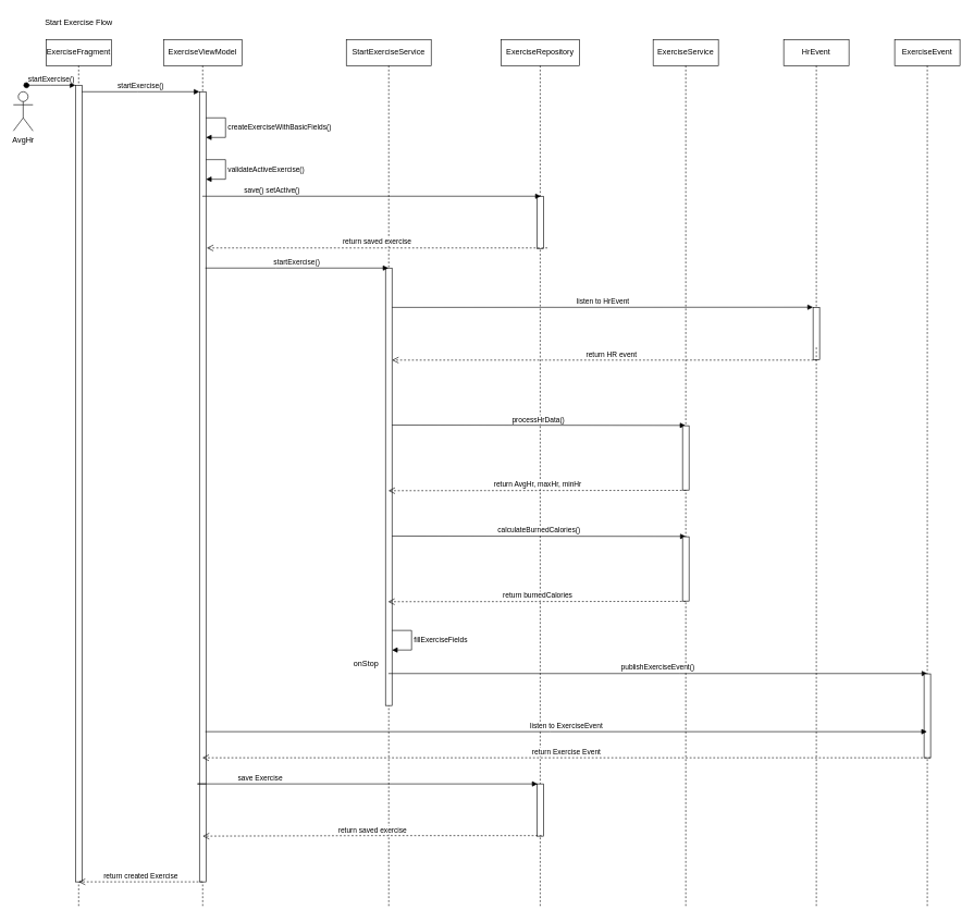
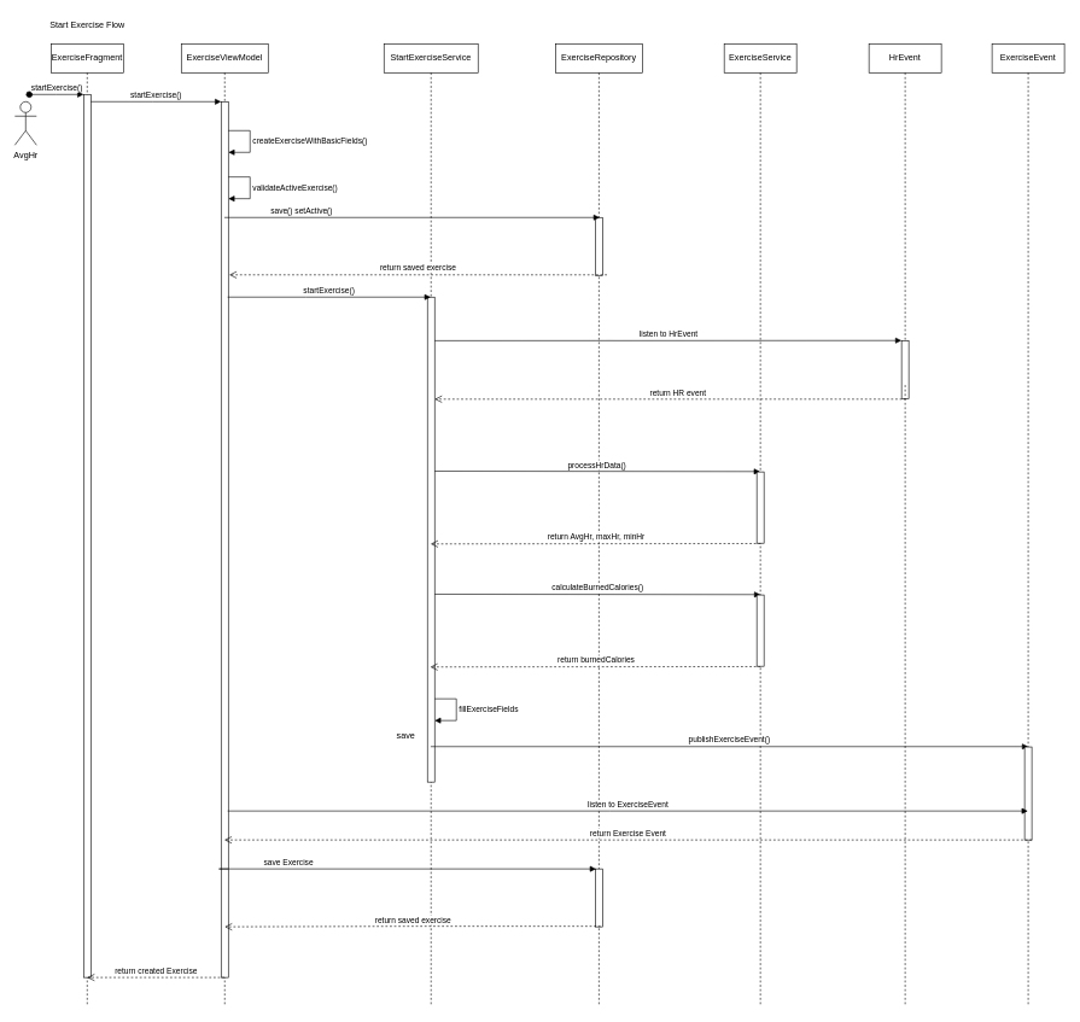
  <mxCell id="0" />
  <mxCell id="1" parent="0" />
  <mxCell id="2" value="ExerciseFragment" style="shape=umlLifeline;perimeter=lifelinePerimeter;whiteSpace=wrap;html=1;container=0;dropTarget=0;collapsible=0;recursiveResize=0;outlineConnect=0;portConstraint=eastwest;newEdgeStyle={&quot;edgeStyle&quot;:&quot;elbowEdgeStyle&quot;,&quot;elbow&quot;:&quot;vertical&quot;,&quot;curved&quot;:0,&quot;rounded&quot;:0};" vertex="1" parent="1"><mxGeometry x="70" y="60" width="100" height="1330" as="geometry" /></mxCell>
  <mxCell id="3" value="" style="html=1;points=[];perimeter=orthogonalPerimeter;outlineConnect=0;targetShapes=umlLifeline;portConstraint=eastwest;newEdgeStyle={&quot;edgeStyle&quot;:&quot;elbowEdgeStyle&quot;,&quot;elbow&quot;:&quot;vertical&quot;,&quot;curved&quot;:0,&quot;rounded&quot;:0};" vertex="1" parent="2"><mxGeometry x="45" y="70" width="10" height="1220" as="geometry" /></mxCell>
  <mxCell id="4" value="startExercise()" style="html=1;verticalAlign=bottom;startArrow=oval;endArrow=block;startSize=8;edgeStyle=elbowEdgeStyle;elbow=vertical;curved=0;rounded=0;" edge="1" parent="2" target="3"><mxGeometry relative="1" as="geometry"><mxPoint x="-30" y="70" as="sourcePoint" /></mxGeometry></mxCell>
  <mxCell id="5" value="ExerciseViewModel" style="shape=umlLifeline;perimeter=lifelinePerimeter;whiteSpace=wrap;html=1;container=0;dropTarget=0;collapsible=0;recursiveResize=0;outlineConnect=0;portConstraint=eastwest;newEdgeStyle={&quot;edgeStyle&quot;:&quot;elbowEdgeStyle&quot;,&quot;elbow&quot;:&quot;vertical&quot;,&quot;curved&quot;:0,&quot;rounded&quot;:0};" vertex="1" parent="1"><mxGeometry x="250" y="60" width="120" height="1330" as="geometry" /></mxCell>
  <mxCell id="6" value="" style="html=1;points=[];perimeter=orthogonalPerimeter;outlineConnect=0;targetShapes=umlLifeline;portConstraint=eastwest;newEdgeStyle={&quot;edgeStyle&quot;:&quot;elbowEdgeStyle&quot;,&quot;elbow&quot;:&quot;vertical&quot;,&quot;curved&quot;:0,&quot;rounded&quot;:0};" vertex="1" parent="5"><mxGeometry x="55" y="80" width="10" height="1210" as="geometry" /></mxCell>
  <mxCell id="7" value="createExerciseWithBasicFields()" style="html=1;align=left;spacingLeft=2;endArrow=block;rounded=0;edgeStyle=orthogonalEdgeStyle;curved=0;rounded=0;" edge="1" parent="5" target="6"><mxGeometry relative="1" as="geometry"><mxPoint x="65" y="120" as="sourcePoint" /><Array as="points"><mxPoint x="95" y="120" /><mxPoint x="95" y="150" /></Array><mxPoint x="70" y="150" as="targetPoint" /></mxGeometry></mxCell>
  <mxCell id="8" value="startExercise()" style="html=1;verticalAlign=bottom;endArrow=block;edgeStyle=elbowEdgeStyle;elbow=horizontal;curved=0;rounded=0;" edge="1" parent="1" source="3" target="6"><mxGeometry relative="1" as="geometry"><mxPoint x="225" y="150" as="sourcePoint" /><Array as="points"><mxPoint x="210" y="140" /></Array><mxPoint as="offset" /></mxGeometry></mxCell>
  <mxCell id="9" value="Start Exercise Flow" style="text;html=1;align=center;verticalAlign=middle;resizable=0;points=[];autosize=1;strokeColor=none;fillColor=none;" vertex="1" parent="1"><mxGeometry x="55" y="20" width="130" height="30" as="geometry" /></mxCell>
  <mxCell id="10" value="return created Exercise" style="html=1;verticalAlign=bottom;endArrow=open;dashed=1;endSize=8;edgeStyle=elbowEdgeStyle;elbow=horizontal;curved=0;rounded=0;" edge="1" parent="1"><mxGeometry relative="1" as="geometry"><mxPoint x="309.5" y="1350" as="sourcePoint" /><mxPoint x="120" y="1350" as="targetPoint" /></mxGeometry></mxCell>
  <mxCell id="11" value="AvgHr" style="shape=umlActor;verticalLabelPosition=bottom;verticalAlign=top;html=1;" vertex="1" parent="1"><mxGeometry x="20" y="140" width="30" height="60" as="geometry" /></mxCell>
  <mxCell id="12" value="validateActiveExercise()" style="html=1;align=left;spacingLeft=2;endArrow=block;rounded=0;edgeStyle=orthogonalEdgeStyle;curved=0;rounded=0;" edge="1" parent="1"><mxGeometry relative="1" as="geometry"><mxPoint x="315" y="244" as="sourcePoint" /><Array as="points"><mxPoint x="345" y="244" /><mxPoint x="345" y="274" /></Array><mxPoint x="315" y="274" as="targetPoint" /></mxGeometry></mxCell>
  <mxCell id="13" value="StartExerciseService" style="shape=umlLifeline;perimeter=lifelinePerimeter;whiteSpace=wrap;html=1;container=1;dropTarget=0;collapsible=0;recursiveResize=0;outlineConnect=0;portConstraint=eastwest;newEdgeStyle={&quot;edgeStyle&quot;:&quot;elbowEdgeStyle&quot;,&quot;elbow&quot;:&quot;vertical&quot;,&quot;curved&quot;:0,&quot;rounded&quot;:0};" vertex="1" parent="1"><mxGeometry x="530" y="60" width="130" height="1330" as="geometry" /></mxCell>
  <mxCell id="14" value="" style="html=1;points=[];perimeter=orthogonalPerimeter;outlineConnect=0;targetShapes=umlLifeline;portConstraint=eastwest;newEdgeStyle={&quot;edgeStyle&quot;:&quot;elbowEdgeStyle&quot;,&quot;elbow&quot;:&quot;vertical&quot;,&quot;curved&quot;:0,&quot;rounded&quot;:0};" vertex="1" parent="13"><mxGeometry x="60" y="350" width="10" height="670" as="geometry" /></mxCell>
  <mxCell id="15" value="startExercise()" style="html=1;verticalAlign=bottom;endArrow=block;edgeStyle=elbowEdgeStyle;elbow=vertical;curved=0;rounded=0;" edge="1" parent="1" target="13"><mxGeometry width="80" relative="1" as="geometry"><mxPoint x="314" y="410" as="sourcePoint" /><mxPoint x="394" y="410" as="targetPoint" /></mxGeometry></mxCell>
  <mxCell id="16" value="ExerciseRepository" style="shape=umlLifeline;perimeter=lifelinePerimeter;whiteSpace=wrap;html=1;container=0;dropTarget=0;collapsible=0;recursiveResize=0;outlineConnect=0;portConstraint=eastwest;newEdgeStyle={&quot;edgeStyle&quot;:&quot;elbowEdgeStyle&quot;,&quot;elbow&quot;:&quot;vertical&quot;,&quot;curved&quot;:0,&quot;rounded&quot;:0};" vertex="1" parent="1"><mxGeometry x="767" y="60" width="120" height="1330" as="geometry" /></mxCell>
  <mxCell id="17" value="" style="html=1;points=[];perimeter=orthogonalPerimeter;outlineConnect=0;targetShapes=umlLifeline;portConstraint=eastwest;newEdgeStyle={&quot;edgeStyle&quot;:&quot;elbowEdgeStyle&quot;,&quot;elbow&quot;:&quot;vertical&quot;,&quot;curved&quot;:0,&quot;rounded&quot;:0};" vertex="1" parent="16"><mxGeometry x="55" y="240" width="10" height="80" as="geometry" /></mxCell>
  <mxCell id="18" value="save() setActive()" style="html=1;verticalAlign=bottom;endArrow=block;edgeStyle=elbowEdgeStyle;elbow=vertical;curved=0;rounded=0;" edge="1" parent="16" source="5"><mxGeometry x="-0.59" relative="1" as="geometry"><mxPoint x="-86" y="240" as="sourcePoint" /><mxPoint x="61" y="240.0" as="targetPoint" /><Array as="points"><mxPoint x="-460" y="240" /></Array><mxPoint as="offset" /></mxGeometry></mxCell>
  <mxCell id="19" value="" style="html=1;points=[];perimeter=orthogonalPerimeter;outlineConnect=0;targetShapes=umlLifeline;portConstraint=eastwest;newEdgeStyle={&quot;edgeStyle&quot;:&quot;elbowEdgeStyle&quot;,&quot;elbow&quot;:&quot;vertical&quot;,&quot;curved&quot;:0,&quot;rounded&quot;:0};" vertex="1" parent="16"><mxGeometry x="55" y="1140" width="10" height="80" as="geometry" /></mxCell>
  <mxCell id="20" value="save Exercise" style="html=1;verticalAlign=bottom;endArrow=block;edgeStyle=elbowEdgeStyle;elbow=vertical;curved=0;rounded=0;" edge="1" parent="16"><mxGeometry x="-0.59" relative="1" as="geometry"><mxPoint x="-452" y="1140" as="sourcePoint" /><mxPoint x="56" y="1140.0" as="targetPoint" /><Array as="points"><mxPoint x="-465" y="1140" /></Array><mxPoint as="offset" /></mxGeometry></mxCell>
  <mxCell id="21" value="return saved exercise" style="html=1;verticalAlign=bottom;endArrow=open;dashed=1;endSize=8;edgeStyle=elbowEdgeStyle;elbow=horizontal;curved=0;rounded=0;" edge="1" parent="16"><mxGeometry relative="1" as="geometry"><mxPoint x="-457" y="1220" as="targetPoint" /><mxPoint x="62" y="1219.25" as="sourcePoint" /></mxGeometry></mxCell>
  <mxCell id="22" value="ExerciseService" style="shape=umlLifeline;perimeter=lifelinePerimeter;whiteSpace=wrap;html=1;container=1;dropTarget=0;collapsible=0;recursiveResize=0;outlineConnect=0;portConstraint=eastwest;newEdgeStyle={&quot;edgeStyle&quot;:&quot;elbowEdgeStyle&quot;,&quot;elbow&quot;:&quot;vertical&quot;,&quot;curved&quot;:0,&quot;rounded&quot;:0};" vertex="1" parent="1"><mxGeometry x="1000" y="60" width="100" height="1330" as="geometry" /></mxCell>
  <mxCell id="23" value="return saved exercise" style="html=1;verticalAlign=bottom;endArrow=open;dashed=1;endSize=8;edgeStyle=elbowEdgeStyle;elbow=horizontal;curved=0;rounded=0;" edge="1" parent="1"><mxGeometry relative="1" as="geometry"><mxPoint x="316.25" y="379.25" as="targetPoint" /><mxPoint x="838" y="379.25" as="sourcePoint" /></mxGeometry></mxCell>
  <mxCell id="24" value="HrEvent" style="shape=umlLifeline;perimeter=lifelinePerimeter;whiteSpace=wrap;html=1;container=1;dropTarget=0;collapsible=0;recursiveResize=0;outlineConnect=0;portConstraint=eastwest;newEdgeStyle={&quot;edgeStyle&quot;:&quot;elbowEdgeStyle&quot;,&quot;elbow&quot;:&quot;vertical&quot;,&quot;curved&quot;:0,&quot;rounded&quot;:0};" vertex="1" parent="1"><mxGeometry x="1200" y="60" width="100" height="1330" as="geometry" /></mxCell>
  <mxCell id="25" value="" style="html=1;points=[];perimeter=orthogonalPerimeter;outlineConnect=0;targetShapes=umlLifeline;portConstraint=eastwest;newEdgeStyle={&quot;edgeStyle&quot;:&quot;elbowEdgeStyle&quot;,&quot;elbow&quot;:&quot;vertical&quot;,&quot;curved&quot;:0,&quot;rounded&quot;:0};" vertex="1" parent="24"><mxGeometry x="45" y="410.5" width="10" height="80" as="geometry" /></mxCell>
  <mxCell id="26" value="listen to HrEvent" style="html=1;verticalAlign=bottom;endArrow=block;edgeStyle=elbowEdgeStyle;elbow=vertical;curved=0;rounded=0;" edge="1" parent="1"><mxGeometry relative="1" as="geometry"><mxPoint x="600" y="470.259" as="sourcePoint" /><mxPoint x="1245" y="470.259" as="targetPoint" /></mxGeometry></mxCell>
  <mxCell id="27" value="return HR event" style="html=1;verticalAlign=bottom;endArrow=open;dashed=1;endSize=8;edgeStyle=elbowEdgeStyle;elbow=vertical;curved=0;rounded=0;" edge="1" parent="1"><mxGeometry x="-0.001" relative="1" as="geometry"><mxPoint x="600" y="551" as="targetPoint" /><mxPoint x="1250" y="531.5" as="sourcePoint" /><Array as="points"><mxPoint x="930" y="551" /></Array><mxPoint as="offset" /></mxGeometry></mxCell>
  <mxCell id="28" value="fillExerciseFields" style="html=1;align=left;spacingLeft=2;endArrow=block;rounded=0;edgeStyle=orthogonalEdgeStyle;curved=0;rounded=0;" edge="1" parent="1"><mxGeometry relative="1" as="geometry"><mxPoint x="600" y="965" as="sourcePoint" /><Array as="points"><mxPoint x="630" y="965" /><mxPoint x="630" y="995" /></Array><mxPoint x="600" y="995" as="targetPoint" /></mxGeometry></mxCell>
  <mxCell id="29" value="processHrData()" style="html=1;verticalAlign=bottom;endArrow=block;edgeStyle=elbowEdgeStyle;elbow=vertical;curved=0;rounded=0;" edge="1" parent="1" target="22"><mxGeometry x="-0.003" width="80" relative="1" as="geometry"><mxPoint x="600" y="650.5" as="sourcePoint" /><mxPoint x="881" y="650.5" as="targetPoint" /><mxPoint as="offset" /></mxGeometry></mxCell>
  <mxCell id="30" value="return AvgHr, maxHr, minHr" style="html=1;verticalAlign=bottom;endArrow=open;dashed=1;endSize=8;edgeStyle=elbowEdgeStyle;elbow=vertical;curved=0;rounded=0;" edge="1" parent="1" target="13"><mxGeometry relative="1" as="geometry"><mxPoint x="1050" y="750.5" as="sourcePoint" /><mxPoint x="970" y="750.5" as="targetPoint" /></mxGeometry></mxCell>
  <mxCell id="31" value="" style="html=1;points=[];perimeter=orthogonalPerimeter;outlineConnect=0;targetShapes=umlLifeline;portConstraint=eastwest;newEdgeStyle={&quot;edgeStyle&quot;:&quot;elbowEdgeStyle&quot;,&quot;elbow&quot;:&quot;vertical&quot;,&quot;curved&quot;:0,&quot;rounded&quot;:0};" vertex="1" parent="1"><mxGeometry x="1045" y="651.5" width="10" height="98.5" as="geometry" /></mxCell>
  <mxCell id="32" value="calculateBurnedCalories()" style="html=1;verticalAlign=bottom;endArrow=block;edgeStyle=elbowEdgeStyle;elbow=vertical;curved=0;rounded=0;" edge="1" parent="1"><mxGeometry x="-0.003" width="80" relative="1" as="geometry"><mxPoint x="600" y="820.5" as="sourcePoint" /><mxPoint x="1050" y="821" as="targetPoint" /><mxPoint as="offset" /></mxGeometry></mxCell>
  <mxCell id="33" value="return burnedCalories" style="html=1;verticalAlign=bottom;endArrow=open;dashed=1;endSize=8;edgeStyle=elbowEdgeStyle;elbow=vertical;curved=0;rounded=0;" edge="1" parent="1"><mxGeometry relative="1" as="geometry"><mxPoint x="1050" y="920.5" as="sourcePoint" /><mxPoint x="594" y="921" as="targetPoint" /></mxGeometry></mxCell>
  <mxCell id="34" value="" style="html=1;points=[];perimeter=orthogonalPerimeter;outlineConnect=0;targetShapes=umlLifeline;portConstraint=eastwest;newEdgeStyle={&quot;edgeStyle&quot;:&quot;elbowEdgeStyle&quot;,&quot;elbow&quot;:&quot;vertical&quot;,&quot;curved&quot;:0,&quot;rounded&quot;:0};" vertex="1" parent="1"><mxGeometry x="1045" y="821.5" width="10" height="98.5" as="geometry" /></mxCell>
  <mxCell id="35" value="ExerciseEvent" style="shape=umlLifeline;perimeter=lifelinePerimeter;whiteSpace=wrap;html=1;container=1;dropTarget=0;collapsible=0;recursiveResize=0;outlineConnect=0;portConstraint=eastwest;newEdgeStyle={&quot;edgeStyle&quot;:&quot;elbowEdgeStyle&quot;,&quot;elbow&quot;:&quot;vertical&quot;,&quot;curved&quot;:0,&quot;rounded&quot;:0};" vertex="1" parent="1"><mxGeometry x="1370" y="60" width="100" height="1330" as="geometry" /></mxCell>
  <mxCell id="36" value="publishExerciseEvent()" style="html=1;verticalAlign=bottom;endArrow=block;edgeStyle=elbowEdgeStyle;elbow=vertical;curved=0;rounded=0;" edge="1" parent="1" source="13"><mxGeometry x="-0.003" width="80" relative="1" as="geometry"><mxPoint x="970" y="1030.5" as="sourcePoint" /><mxPoint x="1420" y="1031" as="targetPoint" /><mxPoint as="offset" /></mxGeometry></mxCell>
  <mxCell id="37" value="" style="html=1;points=[];perimeter=orthogonalPerimeter;outlineConnect=0;targetShapes=umlLifeline;portConstraint=eastwest;newEdgeStyle={&quot;edgeStyle&quot;:&quot;elbowEdgeStyle&quot;,&quot;elbow&quot;:&quot;vertical&quot;,&quot;curved&quot;:0,&quot;rounded&quot;:0};" vertex="1" parent="1"><mxGeometry x="1415" y="1031.5" width="10" height="128.5" as="geometry" /></mxCell>
  <mxCell id="38" value="listen to ExerciseEvent" style="html=1;verticalAlign=bottom;endArrow=block;edgeStyle=elbowEdgeStyle;elbow=vertical;curved=0;rounded=0;" edge="1" parent="1" target="35"><mxGeometry width="80" relative="1" as="geometry"><mxPoint x="314" y="1120" as="sourcePoint" /><mxPoint x="595" y="1120" as="targetPoint" /></mxGeometry></mxCell>
  <mxCell id="39" value="return Exercise Event" style="html=1;verticalAlign=bottom;endArrow=open;dashed=1;endSize=8;edgeStyle=elbowEdgeStyle;elbow=vertical;curved=0;rounded=0;" edge="1" parent="1" target="5"><mxGeometry relative="1" as="geometry"><mxPoint x="1425" y="1160" as="sourcePoint" /><mxPoint x="969" y="1160.5" as="targetPoint" /></mxGeometry></mxCell>
- <mxCell id="40" value="onStop" style="text;html=1;align=center;verticalAlign=middle;resizable=0;points=[];autosize=1;strokeColor=none;fillColor=none;" vertex="1" parent="1"><mxGeometry x="530" y="1001.5" width="60" height="30" as="geometry" /></mxCell>
+ <mxCell id="40" value="save" style="text;html=1;align=center;verticalAlign=middle;resizable=0;points=[];autosize=1;strokeColor=none;fillColor=none;" vertex="1" parent="1"><mxGeometry x="530" y="1001.5" width="60" height="30" as="geometry" /></mxCell>
